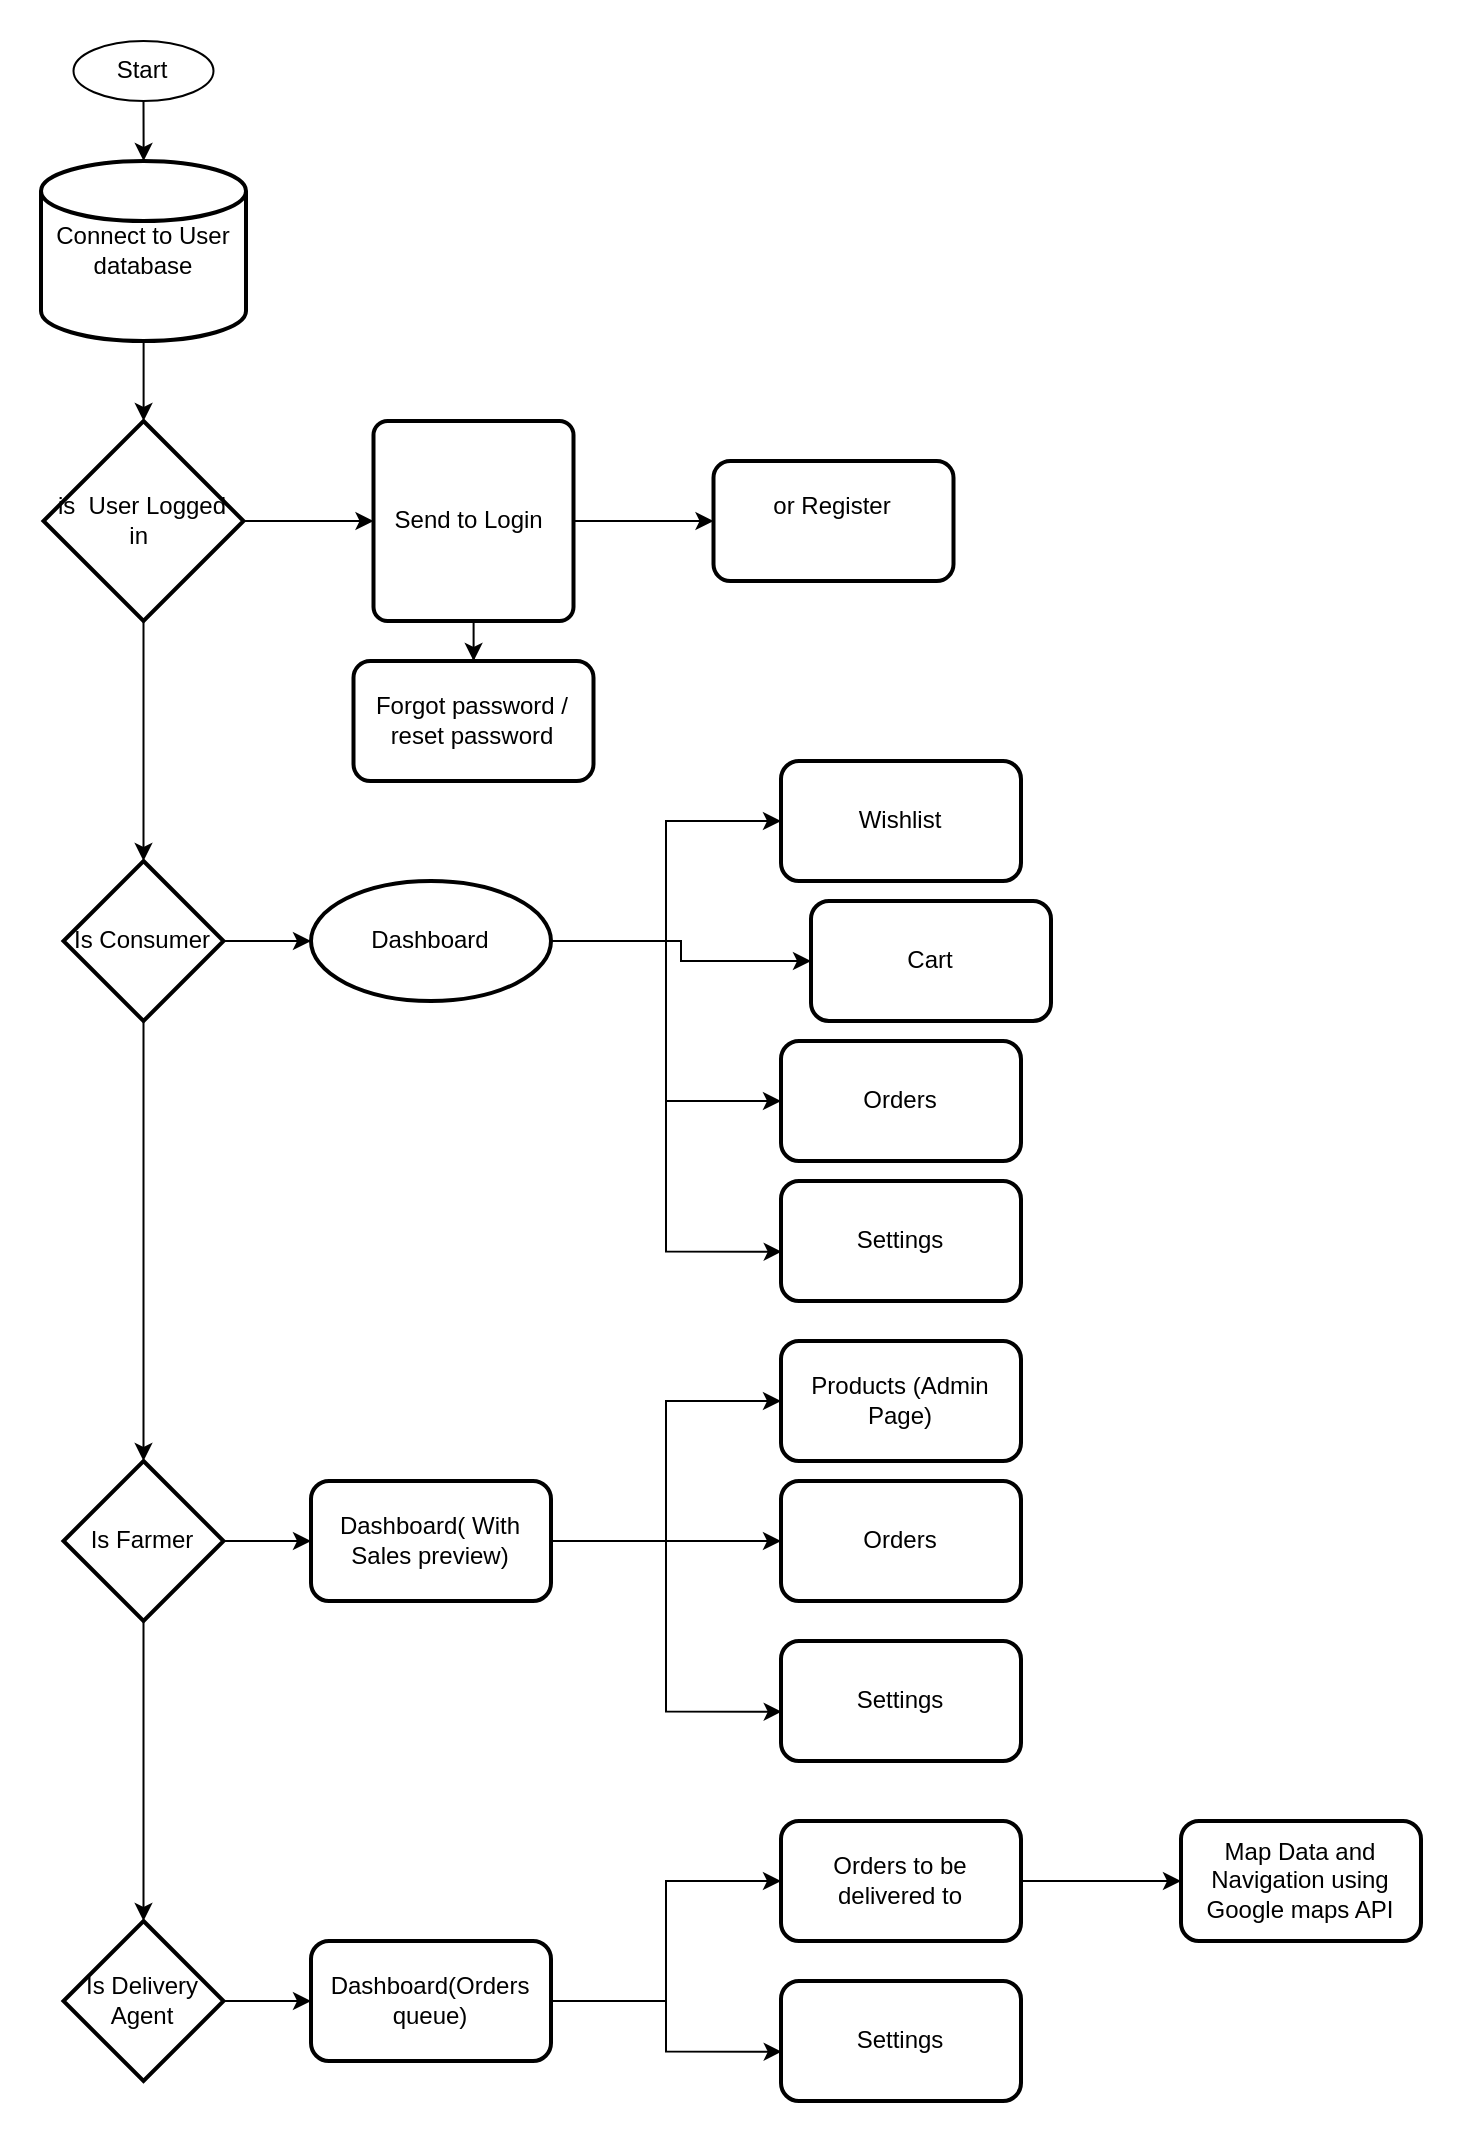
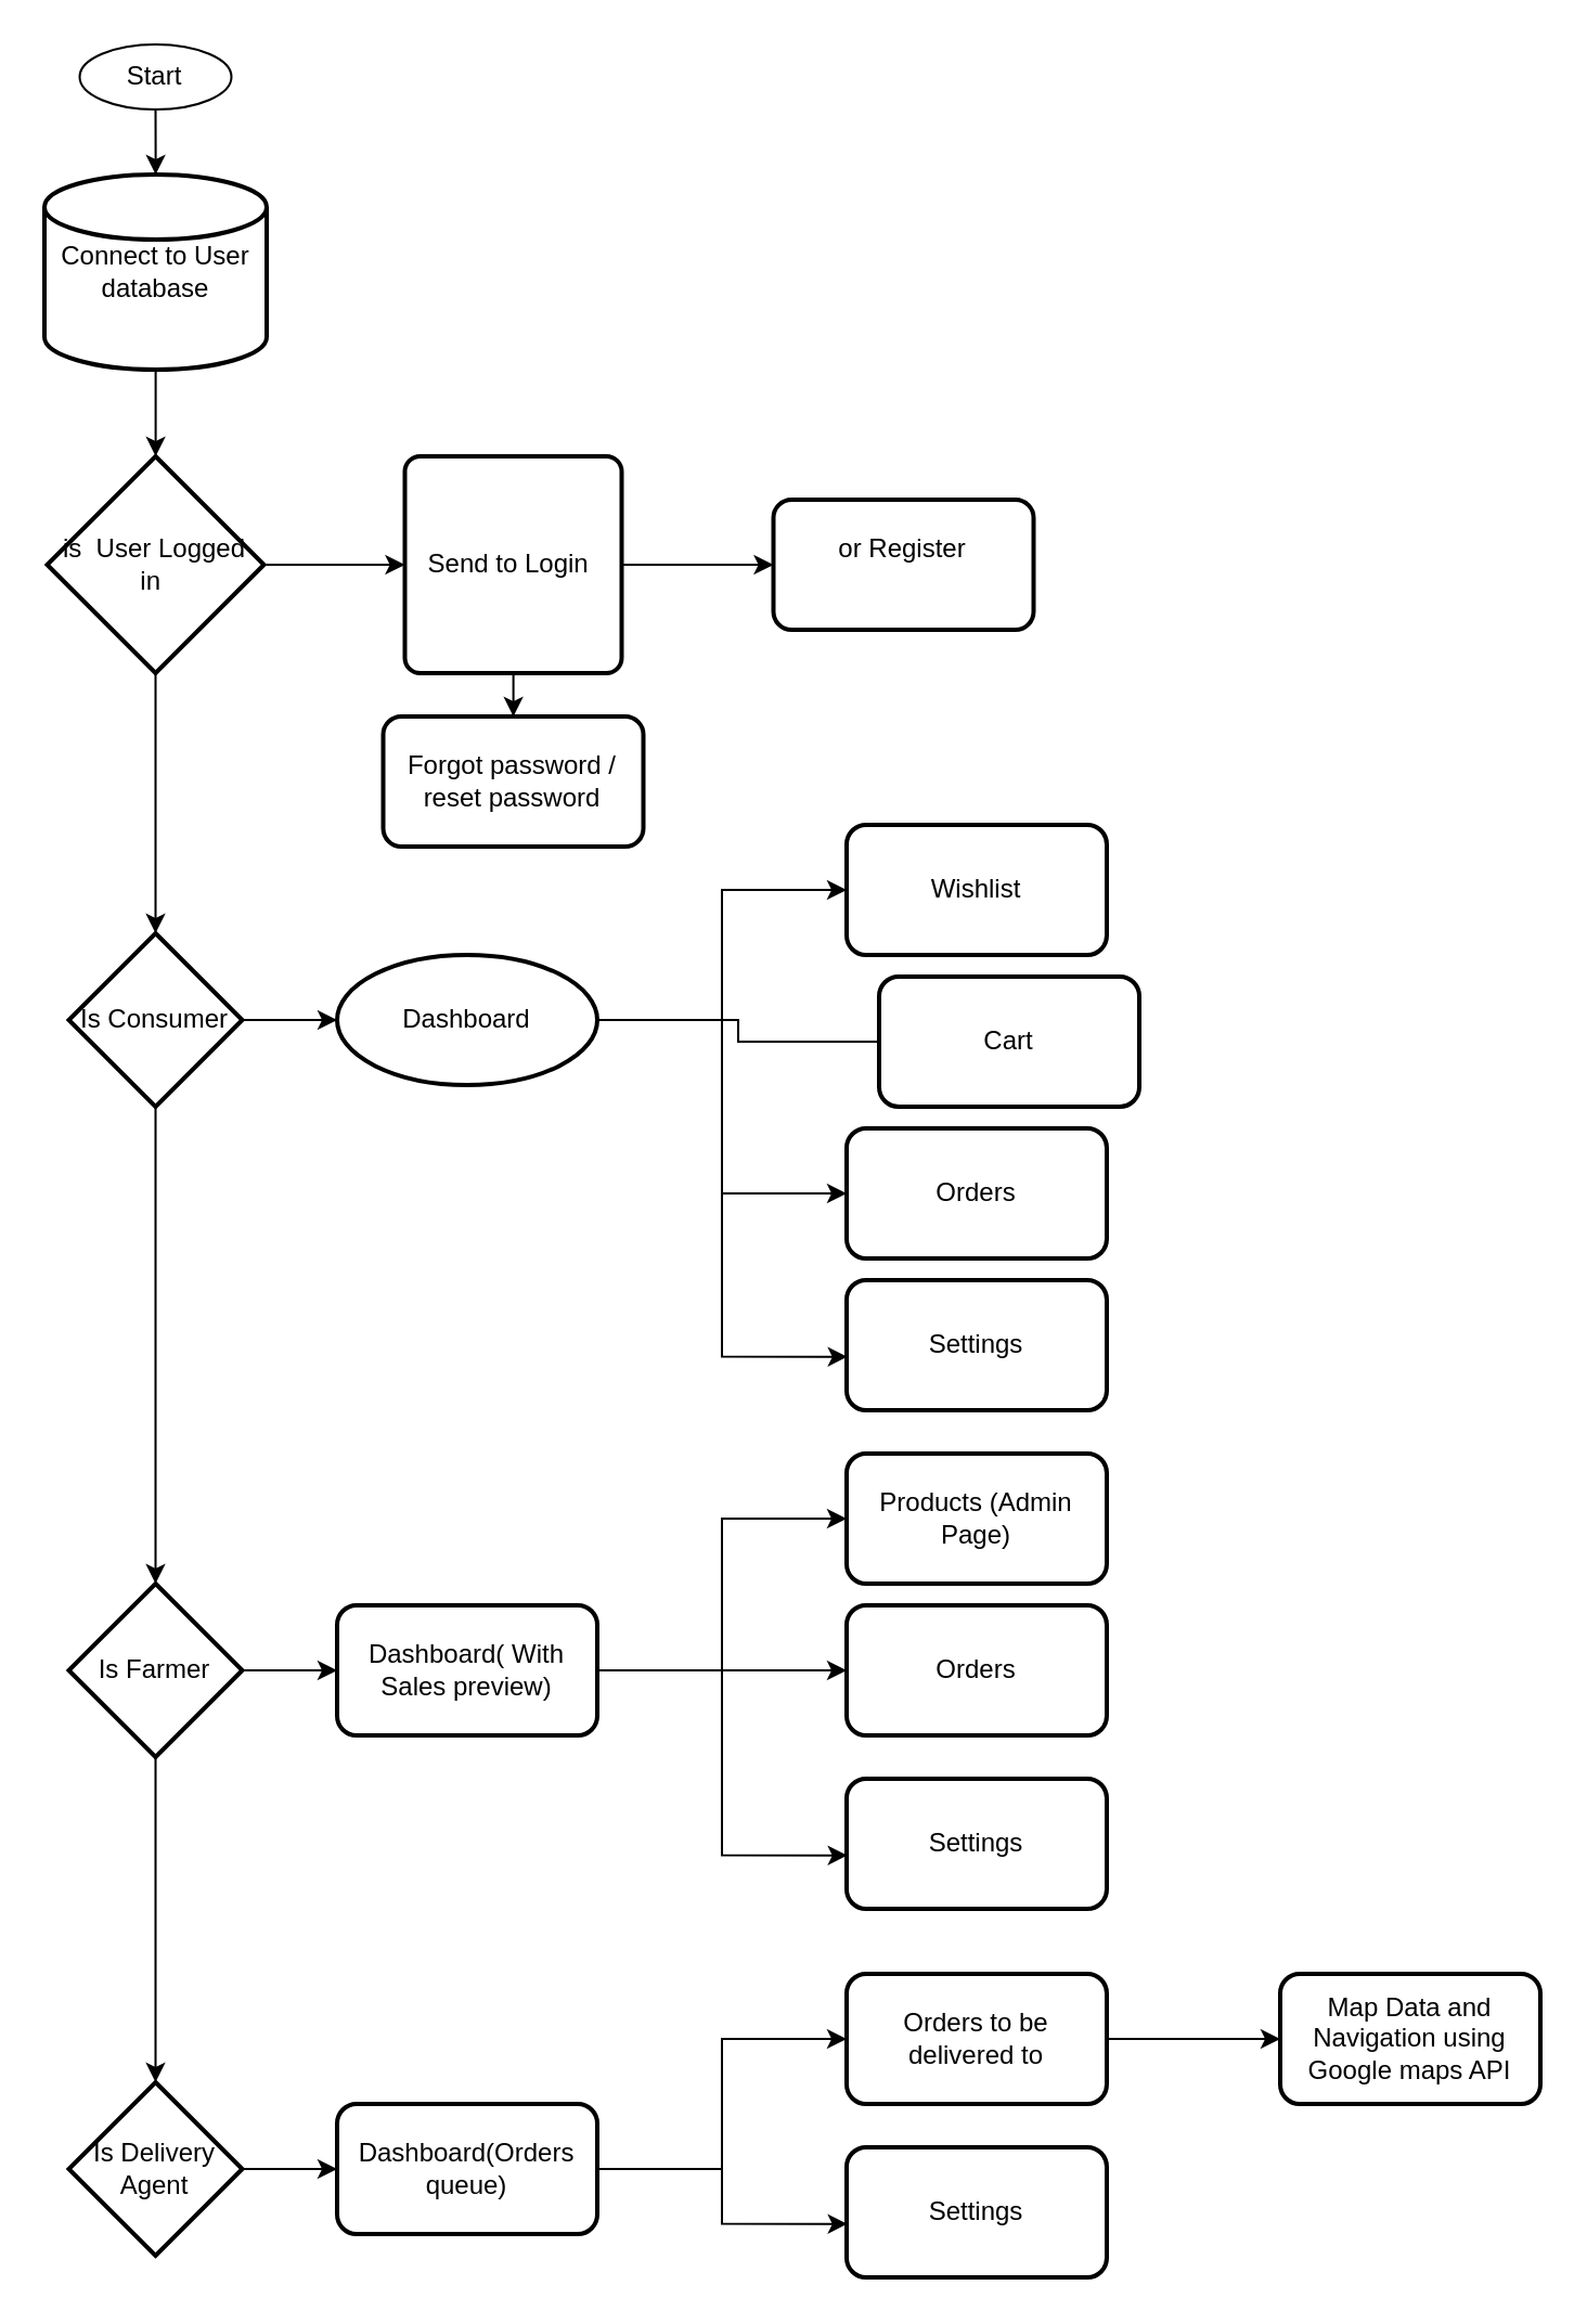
  <mxCell id="0" />
  <mxCell id="1" parent="0" />
  <mxCell id="2" value="" style="edgeStyle=orthogonalEdgeStyle;rounded=0;orthogonalLoop=1;jettySize=auto;html=1;" edge="1" parent="1" source="3" target="5"><mxGeometry relative="1" as="geometry" /></mxCell>
  <mxCell id="3" value="Start" style="ellipse;whiteSpace=wrap;html=1;" vertex="1" parent="1"><mxGeometry x="36.25" y="20" width="70" height="30" as="geometry" /></mxCell>
  <mxCell id="4" value="" style="edgeStyle=orthogonalEdgeStyle;rounded=0;orthogonalLoop=1;jettySize=auto;html=1;" edge="1" parent="1" source="5" target="8"><mxGeometry relative="1" as="geometry" /></mxCell>
  <mxCell id="5" value="Connect to User database" style="strokeWidth=2;html=1;shape=mxgraph.flowchart.database;whiteSpace=wrap;" vertex="1" parent="1"><mxGeometry x="20" y="80" width="102.5" height="90" as="geometry" /></mxCell>
  <mxCell id="6" value="" style="edgeStyle=orthogonalEdgeStyle;rounded=0;orthogonalLoop=1;jettySize=auto;html=1;" edge="1" parent="1" source="8" target="11"><mxGeometry relative="1" as="geometry" /></mxCell>
  <mxCell id="7" value="" style="edgeStyle=orthogonalEdgeStyle;rounded=0;orthogonalLoop=1;jettySize=auto;html=1;" edge="1" parent="1" source="8" target="16"><mxGeometry relative="1" as="geometry" /></mxCell>
  <mxCell id="8" value="is&amp;nbsp; User Logged in&amp;nbsp;" style="strokeWidth=2;html=1;shape=mxgraph.flowchart.decision;whiteSpace=wrap;" vertex="1" parent="1"><mxGeometry x="21.25" y="210" width="100" height="100" as="geometry" /></mxCell>
  <mxCell id="9" value="" style="edgeStyle=orthogonalEdgeStyle;rounded=0;orthogonalLoop=1;jettySize=auto;html=1;" edge="1" parent="1" source="11" target="12"><mxGeometry relative="1" as="geometry" /></mxCell>
  <mxCell id="10" value="" style="edgeStyle=orthogonalEdgeStyle;rounded=0;orthogonalLoop=1;jettySize=auto;html=1;" edge="1" parent="1" source="11" target="13"><mxGeometry relative="1" as="geometry" /></mxCell>
  <mxCell id="11" value="Send to Login&amp;nbsp;" style="rounded=1;whiteSpace=wrap;html=1;absoluteArcSize=1;arcSize=14;strokeWidth=2;" vertex="1" parent="1"><mxGeometry x="186.25" y="210" width="100" height="100" as="geometry" /></mxCell>
  <mxCell id="12" value="or Register&lt;div&gt;&lt;br&gt;&lt;/div&gt;" style="rounded=1;whiteSpace=wrap;html=1;arcSize=14;strokeWidth=2;" vertex="1" parent="1"><mxGeometry x="356.25" y="230" width="120" height="60" as="geometry" /></mxCell>
  <mxCell id="13" value="Forgot password / reset password" style="rounded=1;whiteSpace=wrap;html=1;arcSize=14;strokeWidth=2;" vertex="1" parent="1"><mxGeometry x="176.25" y="330" width="120" height="60" as="geometry" /></mxCell>
  <mxCell id="14" value="" style="edgeStyle=orthogonalEdgeStyle;rounded=0;orthogonalLoop=1;jettySize=auto;html=1;" edge="1" parent="1" source="16" target="20"><mxGeometry relative="1" as="geometry" /></mxCell>
  <mxCell id="15" style="edgeStyle=orthogonalEdgeStyle;rounded=0;orthogonalLoop=1;jettySize=auto;html=1;" edge="1" parent="1" source="16" target="28"><mxGeometry relative="1" as="geometry" /></mxCell>
  <mxCell id="16" value="Is Consumer" style="rhombus;whiteSpace=wrap;html=1;strokeWidth=2;" vertex="1" parent="1"><mxGeometry x="31.25" y="430" width="80" height="80" as="geometry" /></mxCell>
  <mxCell id="17" style="edgeStyle=orthogonalEdgeStyle;rounded=0;orthogonalLoop=1;jettySize=auto;html=1;" edge="1" parent="1" source="20" target="24"><mxGeometry relative="1" as="geometry" /></mxCell>
- <mxCell id="18" style="edgeStyle=orthogonalEdgeStyle;rounded=0;orthogonalLoop=1;jettySize=auto;html=1;entryX=0;entryY=0.5;entryDx=0;entryDy=0;" edge="1" parent="1" source="20" target="23"><mxGeometry relative="1" as="geometry" /></mxCell>
+ <mxCell id="18" style="edgeStyle=orthogonalEdgeStyle;rounded=0;orthogonalLoop=1;jettySize=auto;html=1;entryX=0;entryY=0.5;entryDx=0;entryDy=0;endArrow=none;" edge="1" parent="1" source="20" target="23"><mxGeometry relative="1" as="geometry" /></mxCell>
  <mxCell id="19" style="edgeStyle=orthogonalEdgeStyle;rounded=0;orthogonalLoop=1;jettySize=auto;html=1;entryX=0;entryY=0.5;entryDx=0;entryDy=0;" edge="1" parent="1" source="20" target="22"><mxGeometry relative="1" as="geometry" /></mxCell>
  <mxCell id="20" value="Dashboard" style="ellipse;whiteSpace=wrap;html=1;strokeWidth=2;" vertex="1" parent="1"><mxGeometry x="155" y="440" width="120" height="60" as="geometry" /></mxCell>
  <mxCell id="21" value="Settings" style="rounded=1;whiteSpace=wrap;html=1;strokeWidth=2;" vertex="1" parent="1"><mxGeometry x="390" y="590" width="120" height="60" as="geometry" /></mxCell>
  <mxCell id="22" value="Orders" style="rounded=1;whiteSpace=wrap;html=1;strokeWidth=2;" vertex="1" parent="1"><mxGeometry x="390" y="520" width="120" height="60" as="geometry" /></mxCell>
  <mxCell id="23" value="Cart" style="rounded=1;whiteSpace=wrap;html=1;strokeWidth=2;" vertex="1" parent="1"><mxGeometry x="405" y="450" width="120" height="60" as="geometry" /></mxCell>
  <mxCell id="24" value="Wishlist" style="rounded=1;whiteSpace=wrap;html=1;strokeWidth=2;" vertex="1" parent="1"><mxGeometry x="390" y="380" width="120" height="60" as="geometry" /></mxCell>
  <mxCell id="25" style="edgeStyle=orthogonalEdgeStyle;rounded=0;orthogonalLoop=1;jettySize=auto;html=1;entryX=0.003;entryY=0.589;entryDx=0;entryDy=0;entryPerimeter=0;" edge="1" parent="1" source="20" target="21"><mxGeometry relative="1" as="geometry" /></mxCell>
  <mxCell id="26" value="" style="edgeStyle=orthogonalEdgeStyle;rounded=0;orthogonalLoop=1;jettySize=auto;html=1;" edge="1" parent="1" source="28" target="31"><mxGeometry relative="1" as="geometry" /></mxCell>
  <mxCell id="27" style="edgeStyle=orthogonalEdgeStyle;rounded=0;orthogonalLoop=1;jettySize=auto;html=1;" edge="1" parent="1" source="28" target="37"><mxGeometry relative="1" as="geometry" /></mxCell>
  <mxCell id="28" value="Is Farmer" style="rhombus;whiteSpace=wrap;html=1;strokeWidth=2;" vertex="1" parent="1"><mxGeometry x="31.25" y="730" width="80" height="80" as="geometry" /></mxCell>
  <mxCell id="29" style="edgeStyle=orthogonalEdgeStyle;rounded=0;orthogonalLoop=1;jettySize=auto;html=1;entryX=0;entryY=0.5;entryDx=0;entryDy=0;" edge="1" parent="1" source="31" target="33"><mxGeometry relative="1" as="geometry" /></mxCell>
  <mxCell id="30" style="edgeStyle=orthogonalEdgeStyle;rounded=0;orthogonalLoop=1;jettySize=auto;html=1;entryX=0;entryY=0.5;entryDx=0;entryDy=0;" edge="1" parent="1" source="31" target="35"><mxGeometry relative="1" as="geometry" /></mxCell>
  <mxCell id="31" value="Dashboard( With Sales preview)" style="rounded=1;whiteSpace=wrap;html=1;strokeWidth=2;" vertex="1" parent="1"><mxGeometry x="155" y="740" width="120" height="60" as="geometry" /></mxCell>
  <mxCell id="32" value="Settings" style="rounded=1;whiteSpace=wrap;html=1;strokeWidth=2;" vertex="1" parent="1"><mxGeometry x="390" y="820" width="120" height="60" as="geometry" /></mxCell>
  <mxCell id="33" value="Orders" style="rounded=1;whiteSpace=wrap;html=1;strokeWidth=2;" vertex="1" parent="1"><mxGeometry x="390" y="740" width="120" height="60" as="geometry" /></mxCell>
  <mxCell id="34" style="edgeStyle=orthogonalEdgeStyle;rounded=0;orthogonalLoop=1;jettySize=auto;html=1;entryX=0.003;entryY=0.589;entryDx=0;entryDy=0;entryPerimeter=0;" edge="1" parent="1" source="31" target="32"><mxGeometry relative="1" as="geometry" /></mxCell>
  <mxCell id="35" value="Products (Admin Page)" style="rounded=1;whiteSpace=wrap;html=1;strokeWidth=2;" vertex="1" parent="1"><mxGeometry x="390" y="670" width="120" height="60" as="geometry" /></mxCell>
  <mxCell id="36" value="" style="edgeStyle=orthogonalEdgeStyle;rounded=0;orthogonalLoop=1;jettySize=auto;html=1;" edge="1" parent="1" source="37" target="39"><mxGeometry relative="1" as="geometry" /></mxCell>
  <mxCell id="37" value="Is Delivery&lt;div&gt;Agent&lt;/div&gt;" style="rhombus;whiteSpace=wrap;html=1;strokeWidth=2;" vertex="1" parent="1"><mxGeometry x="31.25" y="960" width="80" height="80" as="geometry" /></mxCell>
  <mxCell id="38" style="edgeStyle=orthogonalEdgeStyle;rounded=0;orthogonalLoop=1;jettySize=auto;html=1;entryX=0;entryY=0.5;entryDx=0;entryDy=0;" edge="1" parent="1" source="39" target="42"><mxGeometry relative="1" as="geometry" /></mxCell>
  <mxCell id="39" value="Dashboard(Orders queue)" style="rounded=1;whiteSpace=wrap;html=1;strokeWidth=2;" vertex="1" parent="1"><mxGeometry x="155" y="970" width="120" height="60" as="geometry" /></mxCell>
  <mxCell id="40" value="Settings" style="rounded=1;whiteSpace=wrap;html=1;strokeWidth=2;" vertex="1" parent="1"><mxGeometry x="390" y="990" width="120" height="60" as="geometry" /></mxCell>
  <mxCell id="41" value="" style="edgeStyle=orthogonalEdgeStyle;rounded=0;orthogonalLoop=1;jettySize=auto;html=1;" edge="1" parent="1" source="42" target="44"><mxGeometry relative="1" as="geometry" /></mxCell>
  <mxCell id="42" value="Orders to be delivered to" style="rounded=1;whiteSpace=wrap;html=1;strokeWidth=2;" vertex="1" parent="1"><mxGeometry x="390" y="910" width="120" height="60" as="geometry" /></mxCell>
  <mxCell id="43" style="edgeStyle=orthogonalEdgeStyle;rounded=0;orthogonalLoop=1;jettySize=auto;html=1;entryX=0.003;entryY=0.589;entryDx=0;entryDy=0;entryPerimeter=0;" edge="1" parent="1" source="39" target="40"><mxGeometry relative="1" as="geometry" /></mxCell>
  <mxCell id="44" value="Map Data and Navigation using Google maps API" style="rounded=1;whiteSpace=wrap;html=1;strokeWidth=2;" vertex="1" parent="1"><mxGeometry x="590" y="910" width="120" height="60" as="geometry" /></mxCell>
